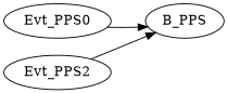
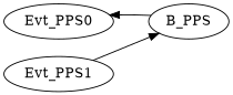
  digraph {
    rankdir=LR
    node [cpu=0 par="0x0" pattern=HW type=tmsg]
    edge [type=defdst]
    Evt_PPS0 [patentry=true toffs=0]
-   Evt_PPS1 [toffs=8 label=Evt_PPS2]
+   Evt_PPS1 [toffs=8]
    B_PPS [patexit=true qhi=1 qil=1 qlo=1 tperiod=1000000000 type=block par=""]
    subgraph sub_1 {
      Evt_PPS0
      Evt_PPS1
      B_PPS
    }
    Evt_PPS1 -> B_PPS
-   Evt_PPS0 -> B_PPS
+   B_PPS -> Evt_PPS0
  }
